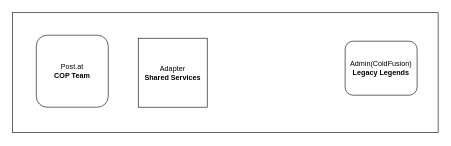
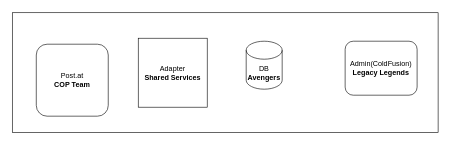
  <mxCell id="0" />
  <mxCell id="1" parent="0" />
  <mxCell id="2" value="" style="rounded=0;whiteSpace=wrap;html=1;" vertex="1" parent="1"><mxGeometry x="20" y="20.5" width="710" height="200" as="geometry" /></mxCell>
- <mxCell id="3" value="Post.at&lt;br&gt;&lt;b&gt;COP Team&lt;/b&gt;" style="rounded=1;whiteSpace=wrap;html=1;" vertex="1" parent="1"><mxGeometry x="60" y="58" width="120" height="120" as="geometry" /></mxCell>
+ <mxCell id="3" value="Post.at&lt;br&gt;&lt;b&gt;COP Team&lt;/b&gt;" style="rounded=1;whiteSpace=wrap;html=1;" vertex="1" parent="1"><mxGeometry x="60" y="73" width="120" height="120" as="geometry" /></mxCell>
+ <mxCell id="4" value="DB&lt;br&gt;&lt;b&gt;Avengers&lt;/b&gt;" style="shape=cylinder3;whiteSpace=wrap;html=1;boundedLbl=1;backgroundOutline=1;size=15;" vertex="1" parent="1"><mxGeometry x="410" y="68" width="60" height="80" as="geometry" /></mxCell>
  <mxCell id="5" value="Admin(ColdFusion)&lt;br&gt;&lt;b&gt;Legacy Legends&lt;/b&gt;" style="rounded=1;whiteSpace=wrap;html=1;" vertex="1" parent="1"><mxGeometry x="575" y="68" width="120" height="90" as="geometry" /></mxCell>
  <mxCell id="6" value="Adapter&lt;br&gt;&lt;b&gt;Shared Services&lt;/b&gt;" style="whiteSpace=wrap;html=1;aspect=fixed;" vertex="1" parent="1"><mxGeometry x="230" y="63" width="115" height="115" as="geometry" /></mxCell>
